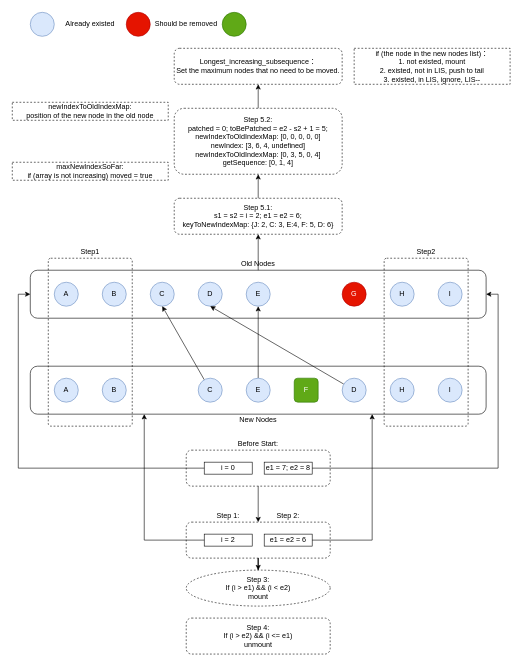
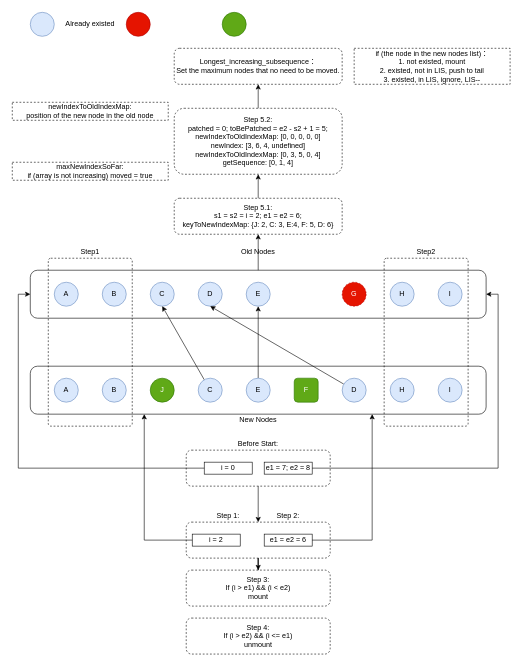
  <mxCell id="0" />
  <mxCell id="1" parent="0" />
  <mxCell id="2" value="" style="rounded=1;whiteSpace=wrap;html=1;dashed=1;strokeColor=default;fillColor=none;" parent="1" vertex="1"><mxGeometry x="310" y="750" width="240" height="60" as="geometry" /></mxCell>
  <mxCell id="3" value="" style="rounded=1;whiteSpace=wrap;html=1;fillColor=none;" parent="1" vertex="1"><mxGeometry x="50" y="610" width="760" height="80" as="geometry" /></mxCell>
  <mxCell id="4" value="" style="edgeStyle=orthogonalEdgeStyle;rounded=0;orthogonalLoop=1;jettySize=auto;html=1;" parent="1" source="5" target="55" edge="1"><mxGeometry relative="1" as="geometry" /></mxCell>
  <mxCell id="5" value="" style="rounded=1;whiteSpace=wrap;html=1;fillColor=none;" parent="1" vertex="1"><mxGeometry x="50" y="450" width="760" height="80" as="geometry" /></mxCell>
  <mxCell id="6" value="B" style="ellipse;whiteSpace=wrap;html=1;aspect=fixed;fillColor=#dae8fc;strokeColor=#6c8ebf;" parent="1" vertex="1"><mxGeometry x="170" y="470" width="40" height="40" as="geometry" /></mxCell>
  <mxCell id="7" value="C" style="ellipse;whiteSpace=wrap;html=1;aspect=fixed;fillColor=#dae8fc;strokeColor=#6c8ebf;" parent="1" vertex="1"><mxGeometry x="250" y="470" width="40" height="40" as="geometry" /></mxCell>
  <mxCell id="8" value="D" style="ellipse;whiteSpace=wrap;html=1;aspect=fixed;fillColor=#dae8fc;strokeColor=#6c8ebf;" parent="1" vertex="1"><mxGeometry x="330" y="470" width="40" height="40" as="geometry" /></mxCell>
  <mxCell id="9" value="E" style="ellipse;whiteSpace=wrap;html=1;aspect=fixed;fillColor=#dae8fc;strokeColor=#6c8ebf;" parent="1" vertex="1"><mxGeometry x="410" y="470" width="40" height="40" as="geometry" /></mxCell>
  <mxCell id="10" value="A" style="ellipse;whiteSpace=wrap;html=1;aspect=fixed;fillColor=#dae8fc;strokeColor=#6c8ebf;" parent="1" vertex="1"><mxGeometry x="90" y="470" width="40" height="40" as="geometry" /></mxCell>
- <mxCell id="11" value="G" style="ellipse;whiteSpace=wrap;html=1;aspect=fixed;fillColor=#e51400;strokeColor=#B20000;fontColor=#ffffff;" parent="1" vertex="1"><mxGeometry x="570" y="470" width="40" height="40" as="geometry" /></mxCell>
+ <mxCell id="11" value="G" style="ellipse;whiteSpace=wrap;html=1;aspect=fixed;fillColor=#e51400;strokeColor=#B20000;fontColor=#ffffff;dashed=1;" parent="1" vertex="1"><mxGeometry x="570" y="470" width="40" height="40" as="geometry" /></mxCell>
  <mxCell id="12" value="H" style="ellipse;whiteSpace=wrap;html=1;aspect=fixed;fillColor=#dae8fc;strokeColor=#6c8ebf;" parent="1" vertex="1"><mxGeometry x="650" y="470" width="40" height="40" as="geometry" /></mxCell>
  <mxCell id="13" value="I" style="ellipse;whiteSpace=wrap;html=1;aspect=fixed;fillColor=#dae8fc;strokeColor=#6c8ebf;" parent="1" vertex="1"><mxGeometry x="730" y="470" width="40" height="40" as="geometry" /></mxCell>
  <mxCell id="14" value="B" style="ellipse;whiteSpace=wrap;html=1;aspect=fixed;fillColor=#dae8fc;strokeColor=#6c8ebf;" parent="1" vertex="1"><mxGeometry x="170" y="630" width="40" height="40" as="geometry" /></mxCell>
  <mxCell id="15" style="rounded=0;orthogonalLoop=1;jettySize=auto;html=1;entryX=0.5;entryY=1;entryDx=0;entryDy=0;" edge="1" parent="1" source="16" target="7"><mxGeometry relative="1" as="geometry" /></mxCell>
  <mxCell id="16" value="C" style="ellipse;whiteSpace=wrap;html=1;aspect=fixed;fillColor=#dae8fc;strokeColor=#6c8ebf;" parent="1" vertex="1"><mxGeometry x="330" y="630" width="40" height="40" as="geometry" /></mxCell>
  <mxCell id="17" style="edgeStyle=none;rounded=0;orthogonalLoop=1;jettySize=auto;html=1;entryX=0.5;entryY=1;entryDx=0;entryDy=0;" edge="1" parent="1" source="18" target="9"><mxGeometry relative="1" as="geometry" /></mxCell>
  <mxCell id="18" value="E" style="ellipse;whiteSpace=wrap;html=1;aspect=fixed;fillColor=#dae8fc;strokeColor=#6c8ebf;" parent="1" vertex="1"><mxGeometry x="410" y="630" width="40" height="40" as="geometry" /></mxCell>
  <mxCell id="19" value="F" style="whiteSpace=wrap;html=1;aspect=fixed;fillColor=#60a917;strokeColor=#2D7600;fontColor=#ffffff;rounded=1;" parent="1" vertex="1"><mxGeometry x="490" y="630" width="40" height="40" as="geometry" /></mxCell>
  <mxCell id="20" value="A" style="ellipse;whiteSpace=wrap;html=1;aspect=fixed;fillColor=#dae8fc;strokeColor=#6c8ebf;" parent="1" vertex="1"><mxGeometry x="90" y="630" width="40" height="40" as="geometry" /></mxCell>
  <mxCell id="21" style="edgeStyle=none;rounded=0;orthogonalLoop=1;jettySize=auto;html=1;entryX=0.5;entryY=1;entryDx=0;entryDy=0;" edge="1" parent="1" source="22" target="8"><mxGeometry relative="1" as="geometry" /></mxCell>
  <mxCell id="22" value="D" style="ellipse;whiteSpace=wrap;html=1;aspect=fixed;fillColor=#dae8fc;strokeColor=#6c8ebf;" parent="1" vertex="1"><mxGeometry x="570" y="630" width="40" height="40" as="geometry" /></mxCell>
  <mxCell id="23" value="H" style="ellipse;whiteSpace=wrap;html=1;aspect=fixed;fillColor=#dae8fc;strokeColor=#6c8ebf;" parent="1" vertex="1"><mxGeometry x="650" y="630" width="40" height="40" as="geometry" /></mxCell>
  <mxCell id="24" value="I" style="ellipse;whiteSpace=wrap;html=1;aspect=fixed;fillColor=#dae8fc;strokeColor=#6c8ebf;" parent="1" vertex="1"><mxGeometry x="730" y="630" width="40" height="40" as="geometry" /></mxCell>
- <mxCell id="26" value="Old Nodes" style="text;html=1;strokeColor=none;fillColor=none;align=center;verticalAlign=middle;whiteSpace=wrap;rounded=0;" parent="1" vertex="1"><mxGeometry x="390" y="430" width="80" height="20" as="geometry" /></mxCell>
+ <mxCell id="25" value="J" style="ellipse;whiteSpace=wrap;html=1;aspect=fixed;fillColor=#60a917;strokeColor=#2D7600;fontColor=#ffffff;" parent="1" vertex="1"><mxGeometry x="250" y="630" width="40" height="40" as="geometry" /></mxCell>
+ <mxCell id="26" value="Old Nodes" style="text;html=1;strokeColor=none;fillColor=none;align=center;verticalAlign=middle;whiteSpace=wrap;rounded=0;" parent="1" vertex="1"><mxGeometry x="390" y="410" width="80" height="20" as="geometry" /></mxCell>
  <mxCell id="27" value="New Nodes" style="text;html=1;strokeColor=none;fillColor=none;align=center;verticalAlign=middle;whiteSpace=wrap;rounded=0;" parent="1" vertex="1"><mxGeometry x="390" y="690" width="80" height="20" as="geometry" /></mxCell>
  <mxCell id="28" value="" style="rounded=1;whiteSpace=wrap;html=1;fillColor=none;arcSize=3;dashed=1;" parent="1" vertex="1"><mxGeometry x="80" y="430" width="140" height="280" as="geometry" /></mxCell>
  <mxCell id="29" value="Step1" style="text;html=1;strokeColor=none;fillColor=none;align=center;verticalAlign=middle;whiteSpace=wrap;rounded=0;" parent="1" vertex="1"><mxGeometry x="110" y="410" width="80" height="20" as="geometry" /></mxCell>
  <mxCell id="30" value="" style="rounded=1;whiteSpace=wrap;html=1;fillColor=none;arcSize=3;dashed=1;" parent="1" vertex="1"><mxGeometry x="640" y="430" width="140" height="280" as="geometry" /></mxCell>
  <mxCell id="31" value="Step2" style="text;html=1;strokeColor=none;fillColor=none;align=center;verticalAlign=middle;whiteSpace=wrap;rounded=0;" parent="1" vertex="1"><mxGeometry x="670" y="410" width="80" height="20" as="geometry" /></mxCell>
  <mxCell id="32" value="Before Start:" style="text;html=1;strokeColor=none;fillColor=none;align=center;verticalAlign=middle;whiteSpace=wrap;rounded=0;" parent="1" vertex="1"><mxGeometry x="390" y="730" width="80" height="20" as="geometry" /></mxCell>
  <mxCell id="33" style="edgeStyle=elbowEdgeStyle;rounded=0;orthogonalLoop=1;jettySize=auto;html=1;entryX=0;entryY=0.5;entryDx=0;entryDy=0;" parent="1" source="34" target="5" edge="1"><mxGeometry relative="1" as="geometry"><mxPoint y="500" as="targetPoint" x="10" /><Array as="points"><mxPoint x="30" y="640" /></Array></mxGeometry></mxCell>
  <mxCell id="34" value="i = 0" style="text;html=1;strokeColor=default;fillColor=none;align=center;verticalAlign=middle;whiteSpace=wrap;rounded=0;" parent="1" vertex="1"><mxGeometry x="340" y="770" width="80" height="20" as="geometry" /></mxCell>
  <mxCell id="35" style="edgeStyle=elbowEdgeStyle;rounded=0;orthogonalLoop=1;jettySize=auto;html=1;entryX=1;entryY=0.5;entryDx=0;entryDy=0;" parent="1" source="36" target="5" edge="1"><mxGeometry relative="1" as="geometry"><mxPoint x="830" y="490" as="targetPoint" /><Array as="points"><mxPoint x="830" y="640" /></Array></mxGeometry></mxCell>
  <mxCell id="36" value="e1 = 7; e2 = 8" style="text;html=1;strokeColor=default;fillColor=none;align=center;verticalAlign=middle;whiteSpace=wrap;rounded=0;" parent="1" vertex="1"><mxGeometry x="440" y="770" width="80" height="20" as="geometry" /></mxCell>
  <mxCell id="37" value="Step 1:" style="text;html=1;strokeColor=none;fillColor=none;align=center;verticalAlign=middle;whiteSpace=wrap;rounded=0;" parent="1" vertex="1"><mxGeometry x="340" y="850" width="80" height="20" as="geometry" /></mxCell>
  <mxCell id="38" style="edgeStyle=orthogonalEdgeStyle;rounded=0;orthogonalLoop=1;jettySize=auto;html=1;entryX=0.25;entryY=1;entryDx=0;entryDy=0;" parent="1" source="39" target="3" edge="1"><mxGeometry relative="1" as="geometry"><mxPoint x="250" y="760" as="targetPoint" /><Array as="points"><mxPoint x="240" y="900" /></Array></mxGeometry></mxCell>
- <mxCell id="39" value="i = 2" style="text;html=1;strokeColor=default;fillColor=none;align=center;verticalAlign=middle;whiteSpace=wrap;rounded=0;" parent="1" vertex="1"><mxGeometry x="340" y="890" width="80" height="20" as="geometry" /></mxCell>
+ <mxCell id="39" value="i = 2" style="text;html=1;strokeColor=default;fillColor=none;align=center;verticalAlign=middle;whiteSpace=wrap;rounded=0;" parent="1" vertex="1"><mxGeometry x="320" y="890" width="80" height="20" as="geometry" /></mxCell>
  <mxCell id="40" value="Step 2:" style="text;html=1;strokeColor=none;fillColor=none;align=center;verticalAlign=middle;whiteSpace=wrap;rounded=0;" parent="1" vertex="1"><mxGeometry x="440" y="850" width="80" height="20" as="geometry" /></mxCell>
  <mxCell id="41" style="edgeStyle=orthogonalEdgeStyle;rounded=0;orthogonalLoop=1;jettySize=auto;html=1;entryX=0.75;entryY=1;entryDx=0;entryDy=0;" parent="1" source="42" target="3" edge="1"><mxGeometry relative="1" as="geometry"><Array as="points"><mxPoint x="620" y="900" /></Array></mxGeometry></mxCell>
  <mxCell id="42" value="e1 = e2 = 6" style="text;html=1;strokeColor=default;fillColor=none;align=center;verticalAlign=middle;whiteSpace=wrap;rounded=0;" parent="1" vertex="1"><mxGeometry x="440" y="890" width="80" height="20" as="geometry" /></mxCell>
  <mxCell id="43" value="" style="edgeStyle=orthogonalEdgeStyle;rounded=0;orthogonalLoop=1;jettySize=auto;html=1;" parent="1" source="2" target="45" edge="1"><mxGeometry relative="1" as="geometry" /></mxCell>
  <mxCell id="44" value="" style="edgeStyle=orthogonalEdgeStyle;rounded=0;orthogonalLoop=1;jettySize=auto;html=1;" parent="1" source="45" target="46" edge="1"><mxGeometry relative="1" as="geometry" /></mxCell>
  <mxCell id="45" value="" style="rounded=1;whiteSpace=wrap;html=1;dashed=1;strokeColor=default;fillColor=none;" parent="1" vertex="1"><mxGeometry x="310" y="870" width="240" height="60" as="geometry" /></mxCell>
- <mxCell id="46" value="Step 3:&lt;br&gt;If (i &amp;gt; e1) &amp;amp;&amp;amp; (i &amp;lt; e2)&lt;br&gt;mount" style="ellipse;whiteSpace=wrap;html=1;dashed=1;strokeColor=default;fillColor=none;" parent="1" vertex="1"><mxGeometry x="310" y="950" width="240" height="60" as="geometry" /></mxCell>
+ <mxCell id="46" value="Step 3:&lt;br&gt;If (i &amp;gt; e1) &amp;amp;&amp;amp; (i &amp;lt; e2)&lt;br&gt;mount" style="rounded=1;whiteSpace=wrap;html=1;dashed=1;strokeColor=default;fillColor=none;" parent="1" vertex="1"><mxGeometry x="310" y="950" width="240" height="60" as="geometry" /></mxCell>
  <mxCell id="47" value="Step 4:&lt;br&gt;If (i &amp;gt; e2) &amp;amp;&amp;amp; (i &amp;lt;= e1)&lt;br&gt;unmount" style="rounded=1;whiteSpace=wrap;html=1;dashed=1;strokeColor=default;fillColor=none;" parent="1" vertex="1"><mxGeometry x="310" y="1030" width="240" height="60" as="geometry" /></mxCell>
  <mxCell id="48" value="" style="group" parent="1" vertex="1" connectable="0"><mxGeometry x="50" y="20" width="480" height="40" as="geometry" /></mxCell>
  <mxCell id="49" value="" style="ellipse;whiteSpace=wrap;html=1;aspect=fixed;fillColor=#dae8fc;strokeColor=#6c8ebf;" parent="48" vertex="1"><mxGeometry width="40" height="40" as="geometry" /></mxCell>
  <mxCell id="50" value="Already existed" style="text;html=1;strokeColor=none;fillColor=none;align=center;verticalAlign=middle;whiteSpace=wrap;rounded=0;" parent="48" vertex="1"><mxGeometry x="40" width="120" height="40" as="geometry" /></mxCell>
  <mxCell id="51" value="" style="ellipse;whiteSpace=wrap;html=1;aspect=fixed;fillColor=#e51400;strokeColor=#B20000;fontColor=#ffffff;" parent="48" vertex="1"><mxGeometry x="160" width="40" height="40" as="geometry" /></mxCell>
- <mxCell id="52" value="Should be removed" style="text;html=1;strokeColor=none;fillColor=none;align=center;verticalAlign=middle;whiteSpace=wrap;rounded=0;" parent="48" vertex="1"><mxGeometry x="200" width="120" height="40" as="geometry" /></mxCell>
  <mxCell id="53" value="" style="ellipse;whiteSpace=wrap;html=1;aspect=fixed;fillColor=#60a917;strokeColor=#2D7600;fontColor=#ffffff;" parent="48" vertex="1"><mxGeometry x="320" width="40" height="40" as="geometry" /></mxCell>
  <mxCell id="54" value="" style="edgeStyle=orthogonalEdgeStyle;rounded=0;orthogonalLoop=1;jettySize=auto;html=1;" parent="1" source="55" target="57" edge="1"><mxGeometry relative="1" as="geometry" /></mxCell>
  <mxCell id="55" value="Step 5.1:&lt;br&gt;s1 = s2 = i = 2; e1 = e2 = 6;&lt;br&gt;keyToNewIndexMap: {J: 2, C: 3, E:4, F: 5, D: 6}" style="rounded=1;whiteSpace=wrap;html=1;dashed=1;strokeColor=default;fillColor=none;" parent="1" vertex="1"><mxGeometry x="290" y="330" width="280" height="60" as="geometry" /></mxCell>
  <mxCell id="56" value="" style="edgeStyle=orthogonalEdgeStyle;rounded=0;orthogonalLoop=1;jettySize=auto;html=1;" parent="1" source="57" target="58" edge="1"><mxGeometry relative="1" as="geometry" /></mxCell>
  <mxCell id="57" value="Step 5.2:&lt;br&gt;patched = 0; toBePatched = e2 - s2 + 1 = 5;&lt;br&gt;newIndexToOldIndexMap: [0, 0, 0, 0, 0]&lt;br&gt;newIndex: [3, 6, 4, undefined]&lt;br&gt;newIndexToOldIndexMap: [0, 3, 5, 0, 4]&lt;br&gt;getSequence: [0, 1, 4]" style="rounded=1;whiteSpace=wrap;html=1;dashed=1;strokeColor=default;fillColor=none;" parent="1" vertex="1"><mxGeometry x="290" y="180" width="280" height="110" as="geometry" /></mxCell>
  <mxCell id="58" value="Longest_increasing_subsequence：&lt;br&gt;Set the maximum nodes that no need to be moved." style="rounded=1;whiteSpace=wrap;html=1;dashed=1;strokeColor=default;fillColor=none;" parent="1" vertex="1"><mxGeometry x="290" y="80" width="280" height="60" as="geometry" /></mxCell>
  <mxCell id="59" value="if (the node in the new nodes list)：&lt;br&gt;1. not existed, mount&lt;br&gt;2. existed, not in LIS, push to tail&lt;br&gt;3. existed, in LIS, ignore, LIS--" style="text;html=1;strokeColor=default;fillColor=none;align=center;verticalAlign=middle;whiteSpace=wrap;rounded=0;dashed=1;" parent="1" vertex="1"><mxGeometry x="590" y="80" width="260" height="60" as="geometry" /></mxCell>
  <mxCell id="60" value="" style="group" parent="1" vertex="1" connectable="0"><mxGeometry x="20" y="170" width="260" height="130" as="geometry" /></mxCell>
  <mxCell id="61" value="newIndexToOldIndexMap:&lt;br&gt;position of the new node in the old node" style="text;html=1;strokeColor=default;fillColor=none;align=center;verticalAlign=middle;whiteSpace=wrap;rounded=0;dashed=1;" parent="60" vertex="1"><mxGeometry width="260" height="30" as="geometry" /></mxCell>
  <mxCell id="62" value="maxNewIndexSoFar:&lt;br&gt;if (array is not increasing) moved = true" style="text;html=1;strokeColor=default;fillColor=none;align=center;verticalAlign=middle;whiteSpace=wrap;rounded=0;dashed=1;" parent="60" vertex="1"><mxGeometry y="100" width="260" height="30" as="geometry" /></mxCell>
